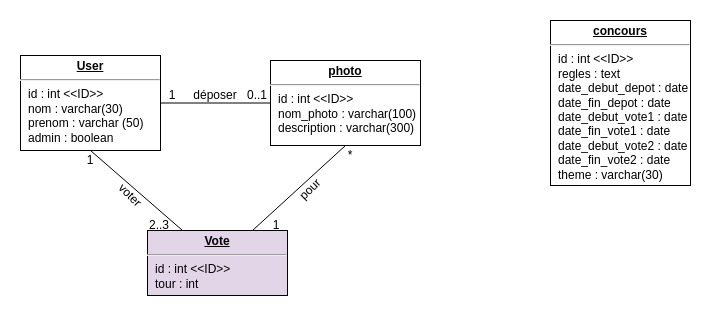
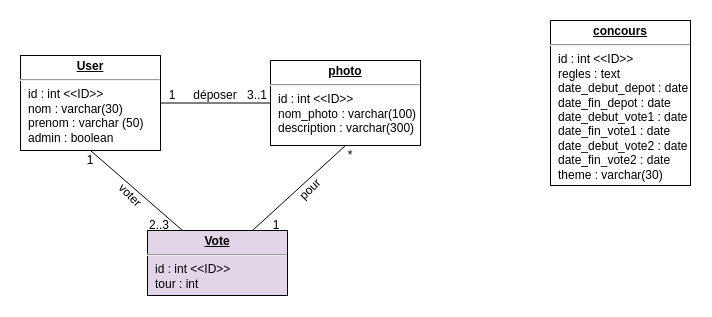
  <mxCell id="0" />
  <mxCell id="1" parent="0" />
  <mxCell id="2" style="edgeStyle=orthogonalEdgeStyle;rounded=0;orthogonalLoop=1;jettySize=auto;html=1;endArrow=none;endFill=0;" edge="1" parent="1" source="4" target="6"><mxGeometry relative="1" as="geometry" /></mxCell>
  <mxCell id="3" style="rounded=0;orthogonalLoop=1;jettySize=auto;html=1;exitX=0.5;exitY=1;exitDx=0;exitDy=0;entryX=0.25;entryY=0;entryDx=0;entryDy=0;endArrow=none;endFill=0;" edge="1" parent="1" source="4" target="8"><mxGeometry relative="1" as="geometry" /></mxCell>
  <mxCell id="4" value="&lt;p style=&quot;margin: 0px ; margin-top: 4px ; text-align: center ; text-decoration: underline&quot;&gt;&lt;b&gt;User&lt;/b&gt;&lt;/p&gt;&lt;hr&gt;&lt;p style=&quot;margin: 0px ; margin-left: 8px&quot;&gt;id : int &amp;lt;&amp;lt;ID&amp;gt;&amp;gt;&lt;br&gt;nom : varchar(30)&lt;br&gt;prenom : varchar (50)&lt;/p&gt;&lt;p style=&quot;margin: 0px ; margin-left: 8px&quot;&gt;admin : boolean&lt;/p&gt;" style="verticalAlign=top;align=left;overflow=fill;fontSize=12;fontFamily=Helvetica;html=1;rounded=0;shadow=0;comic=0;labelBackgroundColor=none;strokeWidth=1" parent="1" vertex="1"><mxGeometry x="20" y="55" width="140" height="95" as="geometry" /></mxCell>
  <mxCell id="5" value="&lt;p style=&quot;margin: 0px ; margin-top: 4px ; text-align: center ; text-decoration: underline&quot;&gt;&lt;b&gt;concours&lt;/b&gt;&lt;/p&gt;&lt;hr&gt;&lt;p style=&quot;margin: 0px ; margin-left: 8px&quot;&gt;id : int &amp;lt;&amp;lt;ID&amp;gt;&amp;gt;&lt;br&gt;regles : text&lt;br&gt;date_debut_depot : date&lt;/p&gt;&lt;p style=&quot;margin: 0px 0px 0px 8px;&quot;&gt;date_fin_depot : date&lt;/p&gt;&lt;p style=&quot;margin: 0px 0px 0px 8px;&quot;&gt;date_debut_vote1 : date&lt;/p&gt;&lt;p style=&quot;margin: 0px 0px 0px 8px;&quot;&gt;date_fin_vote1 : date&lt;/p&gt;&lt;p style=&quot;margin: 0px 0px 0px 8px;&quot;&gt;date_debut_vote2 : date&lt;/p&gt;&lt;p style=&quot;margin: 0px 0px 0px 8px;&quot;&gt;date_fin_vote2 : date&lt;/p&gt;&lt;p style=&quot;margin: 0px 0px 0px 8px;&quot;&gt;theme : varchar(30)&lt;/p&gt;&lt;p style=&quot;margin: 0px 0px 0px 8px;&quot;&gt;&lt;br&gt;&lt;/p&gt;" style="verticalAlign=top;align=left;overflow=fill;fontSize=12;fontFamily=Helvetica;html=1;rounded=0;shadow=0;comic=0;labelBackgroundColor=none;strokeWidth=1" parent="1" vertex="1"><mxGeometry x="550" y="20" width="140" height="165" as="geometry" /></mxCell>
  <mxCell id="6" value="&lt;p style=&quot;margin: 0px ; margin-top: 4px ; text-align: center ; text-decoration: underline&quot;&gt;&lt;b&gt;photo&lt;/b&gt;&lt;/p&gt;&lt;hr&gt;&lt;p style=&quot;margin: 0px ; margin-left: 8px&quot;&gt;id : int &amp;lt;&amp;lt;ID&amp;gt;&amp;gt;&lt;br&gt;&lt;/p&gt;&lt;p style=&quot;margin: 0px ; margin-left: 8px&quot;&gt;nom_photo : varchar(100)&lt;/p&gt;&lt;p style=&quot;margin: 0px ; margin-left: 8px&quot;&gt;description : varchar(300)&lt;/p&gt;" style="verticalAlign=top;align=left;overflow=fill;fontSize=12;fontFamily=Helvetica;html=1;rounded=0;shadow=0;comic=0;labelBackgroundColor=none;strokeWidth=1" parent="1" vertex="1"><mxGeometry x="270" y="60" width="150" height="85" as="geometry" /></mxCell>
  <mxCell id="7" style="rounded=0;orthogonalLoop=1;jettySize=auto;html=1;exitX=0.75;exitY=0;exitDx=0;exitDy=0;entryX=0.5;entryY=1;entryDx=0;entryDy=0;endArrow=none;endFill=0;" edge="1" parent="1" source="8" target="6"><mxGeometry relative="1" as="geometry" /></mxCell>
  <mxCell id="8" value="&lt;p style=&quot;margin: 0px ; margin-top: 4px ; text-align: center ; text-decoration: underline&quot;&gt;&lt;b&gt;Vote&lt;/b&gt;&lt;/p&gt;&lt;hr&gt;&lt;p style=&quot;margin: 0px ; margin-left: 8px&quot;&gt;&lt;span style=&quot;background-color: transparent; color: light-dark(rgb(0, 0, 0), rgb(255, 255, 255));&quot;&gt;id : int &amp;lt;&amp;lt;ID&amp;gt;&amp;gt;&lt;/span&gt;&lt;/p&gt;&lt;p style=&quot;margin: 0px ; margin-left: 8px&quot;&gt;tour : int&lt;/p&gt;" style="verticalAlign=top;align=left;overflow=fill;fontSize=12;fontFamily=Helvetica;html=1;rounded=0;shadow=0;comic=0;labelBackgroundColor=none;strokeWidth=1;fillColor=#e1d5e7;" parent="1" vertex="1"><mxGeometry x="147" y="230" width="140" height="65" as="geometry" /></mxCell>
  <mxCell id="9" value="déposer" style="text;html=1;align=center;verticalAlign=middle;whiteSpace=wrap;rounded=0;" vertex="1" parent="1"><mxGeometry x="185" y="80" width="60" height="30" as="geometry" /></mxCell>
- <mxCell id="10" value="0..1" style="text;html=1;align=center;verticalAlign=middle;whiteSpace=wrap;rounded=0;" vertex="1" parent="1"><mxGeometry x="227" y="80" width="60" height="30" as="geometry" /></mxCell>
+ <mxCell id="10" value="3..1" style="text;html=1;align=center;verticalAlign=middle;whiteSpace=wrap;rounded=0;" vertex="1" parent="1"><mxGeometry x="227" y="80" width="60" height="30" as="geometry" /></mxCell>
  <mxCell id="11" value="1" style="text;html=1;align=center;verticalAlign=middle;whiteSpace=wrap;rounded=0;" vertex="1" parent="1"><mxGeometry x="143" y="80" width="58" height="30" as="geometry" /></mxCell>
  <mxCell id="12" value="voter" style="text;html=1;align=center;verticalAlign=middle;whiteSpace=wrap;rounded=0;rotation=45;" vertex="1" parent="1"><mxGeometry x="100" y="180" width="60" height="30" as="geometry" /></mxCell>
  <mxCell id="13" value="1" style="text;html=1;align=center;verticalAlign=middle;whiteSpace=wrap;rounded=0;" vertex="1" parent="1"><mxGeometry x="61" y="145" width="58" height="30" as="geometry" /></mxCell>
  <mxCell id="14" value="2..3" style="text;html=1;align=center;verticalAlign=middle;whiteSpace=wrap;rounded=0;" vertex="1" parent="1"><mxGeometry x="130" y="210" width="58" height="30" as="geometry" /></mxCell>
  <mxCell id="15" value="1" style="text;html=1;align=center;verticalAlign=middle;whiteSpace=wrap;rounded=0;" vertex="1" parent="1"><mxGeometry x="247" y="210" width="58" height="30" as="geometry" /></mxCell>
  <mxCell id="16" value="pour" style="text;html=1;align=center;verticalAlign=middle;whiteSpace=wrap;rounded=0;rotation=-45;" vertex="1" parent="1"><mxGeometry x="280" y="174" width="60" height="30" as="geometry" /></mxCell>
  <mxCell id="17" value="*" style="text;html=1;align=center;verticalAlign=middle;whiteSpace=wrap;rounded=0;" vertex="1" parent="1"><mxGeometry x="320" y="140" width="60" height="30" as="geometry" /></mxCell>
